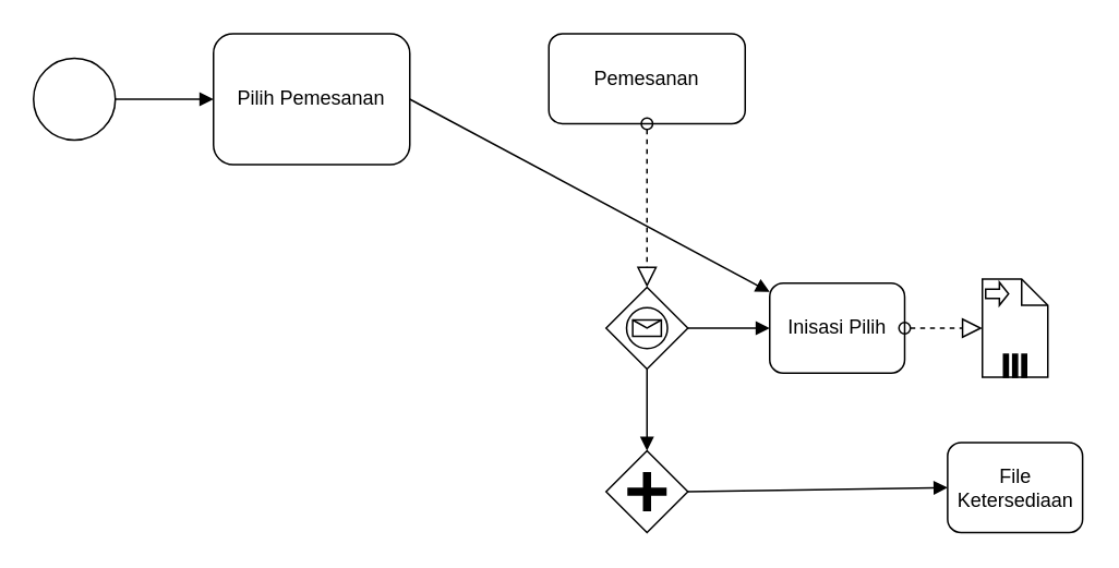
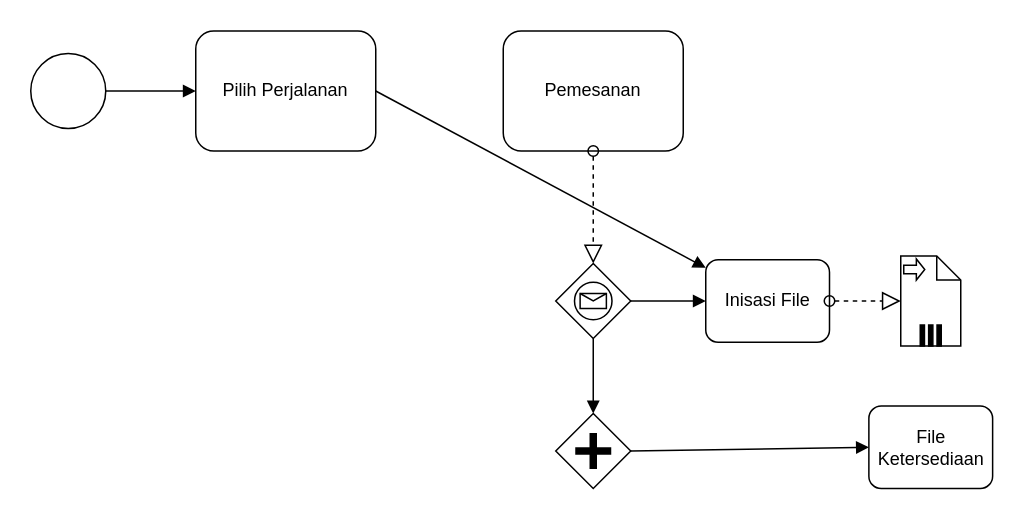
  <mxCell id="0" />
  <mxCell id="1" parent="0" />
  <mxCell id="2" value="" style="shape=mxgraph.bpmn.shape;html=1;verticalLabelPosition=bottom;labelBackgroundColor=#ffffff;verticalAlign=top;align=center;perimeter=ellipsePerimeter;outlineConnect=0;outline=standard;symbol=general;" vertex="1" parent="1"><mxGeometry x="20" y="35" width="50" height="50" as="geometry" /></mxCell>
  <mxCell id="3" value="" style="endArrow=block;endFill=1;endSize=6;html=1;exitX=1;exitY=0.5;exitDx=0;exitDy=0;" edge="1" parent="1" source="2" target="4"><mxGeometry width="100" relative="1" as="geometry"><mxPoint x="350" y="265" as="sourcePoint" /><mxPoint x="140" y="60" as="targetPoint" /></mxGeometry></mxCell>
- <mxCell id="4" value="Pilih Pemesanan" style="shape=ext;rounded=1;html=1;whiteSpace=wrap;" vertex="1" parent="1"><mxGeometry x="130" y="20" width="120" height="80" as="geometry" /></mxCell>
+ <mxCell id="4" value="Pilih Perjalanan" style="shape=ext;rounded=1;html=1;whiteSpace=wrap;" vertex="1" parent="1"><mxGeometry x="130" y="20" width="120" height="80" as="geometry" /></mxCell>
  <mxCell id="5" value="" style="endArrow=block;endFill=1;endSize=6;html=1;exitX=1;exitY=0.5;exitDx=0;exitDy=0;" edge="1" parent="1" source="4" target="10"><mxGeometry width="100" relative="1" as="geometry"><mxPoint x="350" y="265" as="sourcePoint" /><mxPoint x="340" y="60" as="targetPoint" /></mxGeometry></mxCell>
- <mxCell id="6" value="Pemesanan" style="shape=ext;rounded=1;html=1;whiteSpace=wrap;" vertex="1" parent="1"><mxGeometry x="335" y="20" width="120" height="55" as="geometry" /></mxCell>
+ <mxCell id="6" value="Pemesanan" style="shape=ext;rounded=1;html=1;whiteSpace=wrap;" vertex="1" parent="1"><mxGeometry x="335" y="20" width="120" height="80" as="geometry" /></mxCell>
  <mxCell id="7" value="" style="shape=mxgraph.bpmn.shape;html=1;verticalLabelPosition=bottom;labelBackgroundColor=#ffffff;verticalAlign=top;align=center;perimeter=rhombusPerimeter;background=gateway;outlineConnect=0;outline=standard;symbol=message;" vertex="1" parent="1"><mxGeometry x="370" y="175" width="50" height="50" as="geometry" /></mxCell>
  <mxCell id="8" value="" style="startArrow=oval;startFill=0;startSize=7;endArrow=block;endFill=0;endSize=10;dashed=1;html=1;exitX=0.5;exitY=1;exitDx=0;exitDy=0;entryX=0.5;entryY=0;entryDx=0;entryDy=0;" edge="1" parent="1" source="6" target="7"><mxGeometry width="100" relative="1" as="geometry"><mxPoint x="350" y="265" as="sourcePoint" /><mxPoint x="450" y="265" as="targetPoint" /></mxGeometry></mxCell>
  <mxCell id="9" value="" style="endArrow=block;endFill=1;endSize=6;html=1;exitX=1;exitY=0.5;exitDx=0;exitDy=0;" edge="1" parent="1" source="7"><mxGeometry width="100" relative="1" as="geometry"><mxPoint x="440" y="205" as="sourcePoint" /><mxPoint x="470" y="200" as="targetPoint" /></mxGeometry></mxCell>
- <mxCell id="10" value="Inisasi Pilih" style="shape=ext;rounded=1;html=1;whiteSpace=wrap;" vertex="1" parent="1"><mxGeometry x="470" y="172.5" width="82.5" height="55" as="geometry" /></mxCell>
+ <mxCell id="10" value="Inisasi File" style="shape=ext;rounded=1;html=1;whiteSpace=wrap;" vertex="1" parent="1"><mxGeometry x="470" y="172.5" width="82.5" height="55" as="geometry" /></mxCell>
  <mxCell id="11" value="" style="startArrow=oval;startFill=0;startSize=7;endArrow=block;endFill=0;endSize=10;dashed=1;html=1;exitX=1;exitY=0.5;exitDx=0;exitDy=0;" edge="1" parent="1" source="10" target="12"><mxGeometry width="100" relative="1" as="geometry"><mxPoint x="350" y="265" as="sourcePoint" /><mxPoint x="620" y="200" as="targetPoint" /></mxGeometry></mxCell>
  <mxCell id="12" value="" style="shape=note;whiteSpace=wrap;size=16;html=1;dropTarget=0;" vertex="1" parent="1"><mxGeometry x="600" y="170" width="40" height="60" as="geometry" /></mxCell>
  <mxCell id="13" value="" style="html=1;shape=singleArrow;arrowWidth=0.4;arrowSize=0.4;outlineConnect=0;" vertex="1" parent="12"><mxGeometry width="14" height="14" relative="1" as="geometry"><mxPoint x="2" y="2" as="offset" /></mxGeometry></mxCell>
  <mxCell id="14" value="" style="html=1;whiteSpace=wrap;shape=parallelMarker;outlineConnect=0;" vertex="1" parent="12"><mxGeometry x="0.5" y="1" width="14" height="14" relative="1" as="geometry"><mxPoint x="-7" y="-14" as="offset" /></mxGeometry></mxCell>
  <mxCell id="15" value="" style="shape=mxgraph.bpmn.shape;html=1;verticalLabelPosition=bottom;labelBackgroundColor=#ffffff;verticalAlign=top;align=center;perimeter=rhombusPerimeter;background=gateway;outlineConnect=0;outline=none;symbol=parallelGw;" vertex="1" parent="1"><mxGeometry x="370" y="275" width="50" height="50" as="geometry" /></mxCell>
  <mxCell id="16" value="" style="endArrow=block;endFill=1;endSize=6;html=1;exitX=0.5;exitY=1;exitDx=0;exitDy=0;entryX=0.5;entryY=0;entryDx=0;entryDy=0;" edge="1" parent="1" source="7" target="15"><mxGeometry width="100" relative="1" as="geometry"><mxPoint x="350" y="265" as="sourcePoint" /><mxPoint x="450" y="265" as="targetPoint" /></mxGeometry></mxCell>
  <mxCell id="17" value="" style="endArrow=block;endFill=1;endSize=6;html=1;exitX=1;exitY=0.5;exitDx=0;exitDy=0;entryX=0;entryY=0.5;entryDx=0;entryDy=0;" edge="1" parent="1" source="15" target="18"><mxGeometry width="100" relative="1" as="geometry"><mxPoint x="350" y="365" as="sourcePoint" /><mxPoint x="450" y="345" as="targetPoint" /></mxGeometry></mxCell>
  <mxCell id="18" value="File Ketersediaan" style="shape=ext;rounded=1;html=1;whiteSpace=wrap;" vertex="1" parent="1"><mxGeometry x="578.75" y="270" width="82.5" height="55" as="geometry" /></mxCell>
